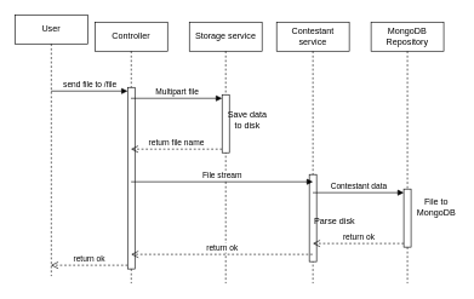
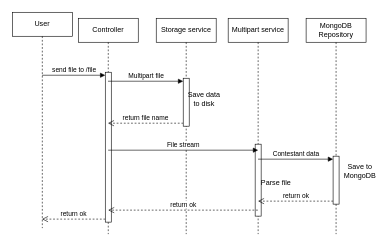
  <mxCell id="0" />
  <mxCell id="1" parent="0" />
  <mxCell id="2" value="send file to /file" style="html=1;verticalAlign=bottom;endArrow=block;curved=0;rounded=0;entryX=0;entryY=0;entryDx=0;entryDy=5;" edge="1" target="6" parent="1" source="4"><mxGeometry relative="1" as="geometry"><mxPoint x="160" y="255" as="sourcePoint" /></mxGeometry></mxCell>
  <mxCell id="3" value="return ok" style="html=1;verticalAlign=bottom;endArrow=open;dashed=1;endSize=8;curved=0;rounded=0;exitX=0;exitY=1;exitDx=0;exitDy=-5;" edge="1" source="6" parent="1" target="4"><mxGeometry relative="1" as="geometry"><mxPoint x="160" y="325" as="targetPoint" /></mxGeometry></mxCell>
  <mxCell id="4" value="User" style="shape=umlLifeline;perimeter=lifelinePerimeter;whiteSpace=wrap;html=1;container=1;dropTarget=0;collapsible=0;recursiveResize=0;outlineConnect=0;portConstraint=eastwest;newEdgeStyle={&quot;edgeStyle&quot;:&quot;elbowEdgeStyle&quot;,&quot;elbow&quot;:&quot;vertical&quot;,&quot;curved&quot;:0,&quot;rounded&quot;:0};" vertex="1" parent="1"><mxGeometry x="20" y="20" width="100" height="360" as="geometry" /></mxCell>
  <mxCell id="5" value="Controller" style="shape=umlLifeline;perimeter=lifelinePerimeter;whiteSpace=wrap;html=1;container=1;dropTarget=0;collapsible=0;recursiveResize=0;outlineConnect=0;portConstraint=eastwest;newEdgeStyle={&quot;edgeStyle&quot;:&quot;elbowEdgeStyle&quot;,&quot;elbow&quot;:&quot;vertical&quot;,&quot;curved&quot;:0,&quot;rounded&quot;:0};" vertex="1" parent="1"><mxGeometry x="130" y="30" width="100" height="360" as="geometry" /></mxCell>
  <mxCell id="6" value="" style="html=1;points=[[0,0,0,0,5],[0,1,0,0,-5],[1,0,0,0,5],[1,1,0,0,-5]];perimeter=orthogonalPerimeter;outlineConnect=0;targetShapes=umlLifeline;portConstraint=eastwest;newEdgeStyle={&quot;curved&quot;:0,&quot;rounded&quot;:0};" vertex="1" parent="5"><mxGeometry x="45" y="90" width="10" height="250" as="geometry" /></mxCell>
  <mxCell id="7" value="Multipart file" style="html=1;verticalAlign=bottom;endArrow=block;curved=0;rounded=0;entryX=0;entryY=0;entryDx=0;entryDy=5;" edge="1" target="10" parent="1" source="5"><mxGeometry x="-0.001" relative="1" as="geometry"><mxPoint x="420" y="255" as="sourcePoint" /><mxPoint as="offset" /></mxGeometry></mxCell>
  <mxCell id="8" value="return file name" style="html=1;verticalAlign=bottom;endArrow=open;dashed=1;endSize=8;curved=0;rounded=0;exitX=0;exitY=1;exitDx=0;exitDy=-5;" edge="1" source="10" parent="1" target="5"><mxGeometry relative="1" as="geometry"><mxPoint x="410" y="325" as="targetPoint" /></mxGeometry></mxCell>
  <mxCell id="9" value="Storage service" style="shape=umlLifeline;perimeter=lifelinePerimeter;whiteSpace=wrap;html=1;container=1;dropTarget=0;collapsible=0;recursiveResize=0;outlineConnect=0;portConstraint=eastwest;newEdgeStyle={&quot;edgeStyle&quot;:&quot;elbowEdgeStyle&quot;,&quot;elbow&quot;:&quot;vertical&quot;,&quot;curved&quot;:0,&quot;rounded&quot;:0};" vertex="1" parent="1"><mxGeometry x="260" y="30" width="100" height="360" as="geometry" /></mxCell>
  <mxCell id="10" value="" style="html=1;points=[[0,0,0,0,5],[0,1,0,0,-5],[1,0,0,0,5],[1,1,0,0,-5]];perimeter=orthogonalPerimeter;outlineConnect=0;targetShapes=umlLifeline;portConstraint=eastwest;newEdgeStyle={&quot;curved&quot;:0,&quot;rounded&quot;:0};" vertex="1" parent="9"><mxGeometry x="45" y="100" width="10" height="80" as="geometry" /></mxCell>
- <mxCell id="11" value="Contestant service" style="shape=umlLifeline;perimeter=lifelinePerimeter;whiteSpace=wrap;html=1;container=1;dropTarget=0;collapsible=0;recursiveResize=0;outlineConnect=0;portConstraint=eastwest;newEdgeStyle={&quot;edgeStyle&quot;:&quot;elbowEdgeStyle&quot;,&quot;elbow&quot;:&quot;vertical&quot;,&quot;curved&quot;:0,&quot;rounded&quot;:0};" vertex="1" parent="1"><mxGeometry x="380" y="30" width="100" height="360" as="geometry" /></mxCell>
+ <mxCell id="11" value="Multipart service" style="shape=umlLifeline;perimeter=lifelinePerimeter;whiteSpace=wrap;html=1;container=1;dropTarget=0;collapsible=0;recursiveResize=0;outlineConnect=0;portConstraint=eastwest;newEdgeStyle={&quot;edgeStyle&quot;:&quot;elbowEdgeStyle&quot;,&quot;elbow&quot;:&quot;vertical&quot;,&quot;curved&quot;:0,&quot;rounded&quot;:0};" vertex="1" parent="1"><mxGeometry x="380" y="30" width="100" height="360" as="geometry" /></mxCell>
  <mxCell id="12" value="" style="html=1;points=[[0,0,0,0,5],[0,1,0,0,-5],[1,0,0,0,5],[1,1,0,0,-5]];perimeter=orthogonalPerimeter;outlineConnect=0;targetShapes=umlLifeline;portConstraint=eastwest;newEdgeStyle={&quot;curved&quot;:0,&quot;rounded&quot;:0};" vertex="1" parent="11"><mxGeometry x="45" y="210" width="10" height="120" as="geometry" /></mxCell>
  <mxCell id="13" value="Save data to disk" style="text;html=1;align=center;verticalAlign=middle;whiteSpace=wrap;rounded=0;" vertex="1" parent="1"><mxGeometry x="310" y="150" width="60" height="30" as="geometry" /></mxCell>
  <mxCell id="14" value="File stream" style="html=1;verticalAlign=bottom;endArrow=block;curved=0;rounded=0;" edge="1" parent="1"><mxGeometry x="-0.002" relative="1" as="geometry"><mxPoint x="179.81" y="250" as="sourcePoint" /><mxPoint x="430" y="250" as="targetPoint" /><mxPoint as="offset" /></mxGeometry></mxCell>
  <mxCell id="15" value="return ok" style="html=1;verticalAlign=bottom;endArrow=open;dashed=1;endSize=8;curved=0;rounded=0;" edge="1" parent="1"><mxGeometry relative="1" as="geometry"><mxPoint x="179.81" y="350" as="targetPoint" /><mxPoint x="429.5" y="350" as="sourcePoint" /></mxGeometry></mxCell>
  <mxCell id="16" value="MongoDB Repository" style="shape=umlLifeline;perimeter=lifelinePerimeter;whiteSpace=wrap;html=1;container=1;dropTarget=0;collapsible=0;recursiveResize=0;outlineConnect=0;portConstraint=eastwest;newEdgeStyle={&quot;edgeStyle&quot;:&quot;elbowEdgeStyle&quot;,&quot;elbow&quot;:&quot;vertical&quot;,&quot;curved&quot;:0,&quot;rounded&quot;:0};" vertex="1" parent="1"><mxGeometry x="510" y="30" width="100" height="360" as="geometry" /></mxCell>
  <mxCell id="17" value="Contestant data" style="html=1;verticalAlign=bottom;endArrow=block;curved=0;rounded=0;entryX=0;entryY=0;entryDx=0;entryDy=5;" edge="1" target="18" parent="16"><mxGeometry relative="1" as="geometry"><mxPoint x="-80.19" y="235" as="sourcePoint" /></mxGeometry></mxCell>
  <mxCell id="18" value="" style="html=1;points=[[0,0,0,0,5],[0,1,0,0,-5],[1,0,0,0,5],[1,1,0,0,-5]];perimeter=orthogonalPerimeter;outlineConnect=0;targetShapes=umlLifeline;portConstraint=eastwest;newEdgeStyle={&quot;curved&quot;:0,&quot;rounded&quot;:0};" vertex="1" parent="16"><mxGeometry x="45" y="230" width="10" height="80" as="geometry" /></mxCell>
  <mxCell id="19" value="return ok" style="html=1;verticalAlign=bottom;endArrow=open;dashed=1;endSize=8;curved=0;rounded=0;exitX=0;exitY=1;exitDx=0;exitDy=-5;" edge="1" source="18" parent="16"><mxGeometry x="-0.004" relative="1" as="geometry"><mxPoint x="-80.19" y="305" as="targetPoint" /><mxPoint as="offset" /></mxGeometry></mxCell>
- <mxCell id="20" value="File to MongoDB" style="text;html=1;align=center;verticalAlign=middle;whiteSpace=wrap;rounded=0;" vertex="1" parent="1"><mxGeometry x="570" y="270" width="60" height="30" as="geometry" /></mxCell>
- <mxCell id="21" value="Parse disk" style="text;html=1;align=center;verticalAlign=middle;whiteSpace=wrap;rounded=0;" vertex="1" parent="1"><mxGeometry x="430" y="290" width="60" height="30" as="geometry" /></mxCell>
+ <mxCell id="20" value="Save to MongoDB" style="text;html=1;align=center;verticalAlign=middle;whiteSpace=wrap;rounded=0;" vertex="1" parent="1"><mxGeometry x="570" y="270" width="60" height="30" as="geometry" /></mxCell>
+ <mxCell id="21" value="Parse file" style="text;html=1;align=center;verticalAlign=middle;whiteSpace=wrap;rounded=0;" vertex="1" parent="1"><mxGeometry x="430" y="290" width="60" height="30" as="geometry" /></mxCell>
